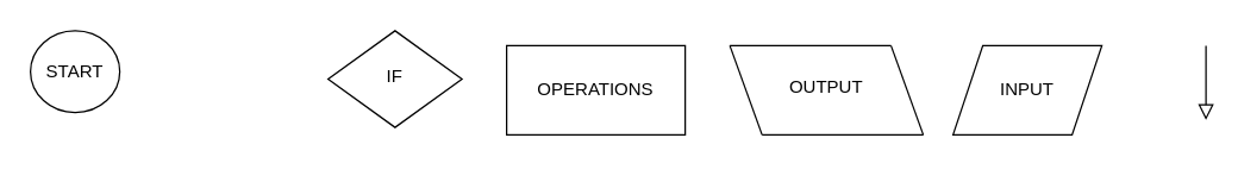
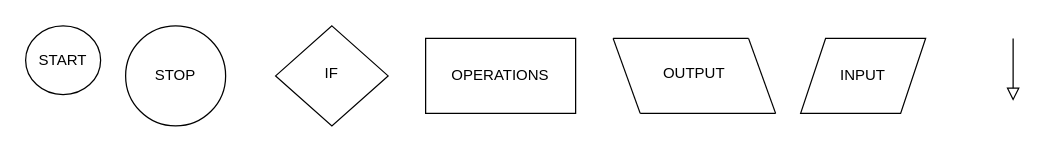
  <mxCell id="0" />
  <mxCell id="1" parent="0" />
  <mxCell id="2" value="" style="rounded=0;html=1;jettySize=auto;orthogonalLoop=1;fontSize=11;endArrow=block;endFill=0;endSize=8;strokeWidth=1;shadow=0;labelBackgroundColor=none;edgeStyle=orthogonalEdgeStyle;" edge="1" parent="1"><mxGeometry relative="1" as="geometry"><mxPoint x="810" y="30" as="sourcePoint" /><mxPoint x="810" y="80" as="targetPoint" /></mxGeometry></mxCell>
  <mxCell id="3" value="START" style="ellipse;whiteSpace=wrap;html=1;" vertex="1" parent="1"><mxGeometry x="20" y="20" width="60" height="55" as="geometry" /></mxCell>
- <mxCell id="5" value="IF" style="rhombus;whiteSpace=wrap;html=1;shadow=0;fontFamily=Helvetica;fontSize=12;align=center;strokeWidth=1;spacing=6;spacingTop=-4;" vertex="1" parent="1"><mxGeometry x="220" y="20" width="90" height="65" as="geometry" /></mxCell>
+ <mxCell id="4" value="STOP" style="ellipse;whiteSpace=wrap;html=1;" vertex="1" parent="1"><mxGeometry x="100" width="80" height="80" as="geometry" y="20" /></mxCell>
+ <mxCell id="5" value="IF" style="rhombus;whiteSpace=wrap;html=1;shadow=0;fontFamily=Helvetica;fontSize=12;align=center;strokeWidth=1;spacing=6;spacingTop=-4;" vertex="1" parent="1"><mxGeometry x="220" width="90" height="80" as="geometry" y="20" /></mxCell>
  <mxCell id="6" value="OPERATIONS" style="rounded=0;whiteSpace=wrap;html=1;" vertex="1" parent="1"><mxGeometry x="340" y="30" width="120" height="60" as="geometry" /></mxCell>
  <mxCell id="7" value="INPUT&lt;br&gt;" style="shape=parallelogram;perimeter=parallelogramPerimeter;whiteSpace=wrap;html=1;fixedSize=1;" vertex="1" parent="1"><mxGeometry x="640" y="30" width="100" height="60" as="geometry" /></mxCell>
  <mxCell id="8" value="&#10;OUTPUT" style="group;fillColor=#ffffff;align=center;" vertex="1" connectable="0" parent="1"><mxGeometry x="490" y="30" width="130" height="60" as="geometry" /></mxCell>
  <mxCell id="9" value="" style="endArrow=none;html=1;" edge="1" parent="8"><mxGeometry width="50" height="50" relative="1" as="geometry"><mxPoint x="130" y="60.0" as="sourcePoint" /><mxPoint x="21.667" y="60.0" as="targetPoint" /></mxGeometry></mxCell>
  <mxCell id="10" value="" style="endArrow=none;html=1;entryX=0;entryY=1;entryDx=0;entryDy=0;" edge="1" parent="8"><mxGeometry width="50" height="50" relative="1" as="geometry"><mxPoint x="130" y="60.0" as="sourcePoint" /><mxPoint x="108.333" as="targetPoint" /></mxGeometry></mxCell>
  <mxCell id="11" value="" style="endArrow=none;html=1;entryX=0;entryY=1;entryDx=0;entryDy=0;" edge="1" parent="8"><mxGeometry width="50" height="50" relative="1" as="geometry"><mxPoint x="21.667" y="60.0" as="sourcePoint" /><mxPoint as="targetPoint" /></mxGeometry></mxCell>
  <mxCell id="12" value="" style="endArrow=none;html=1;" edge="1" parent="8"><mxGeometry width="50" height="50" relative="1" as="geometry"><mxPoint x="108.333" as="sourcePoint" /><mxPoint as="targetPoint" /></mxGeometry></mxCell>
